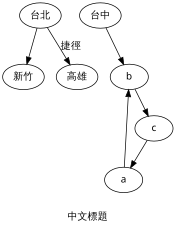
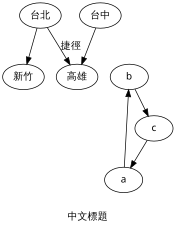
  digraph {
    fontname="arialbd.ttf"
    label="中文標題"
    node [fontname="consolab.ttf"]
    edge [fontname=PMingLiu]
    "台北"
    "新竹"
    "高雄"
    "台中"
    a
    b
    c
    "台北" -> "新竹"
    "台北" -> "高雄" [label="捷徑"]
-   "台中" -> b
+   "台中" -> "高雄"
    a -> b
    b -> c
    c -> a
  }
